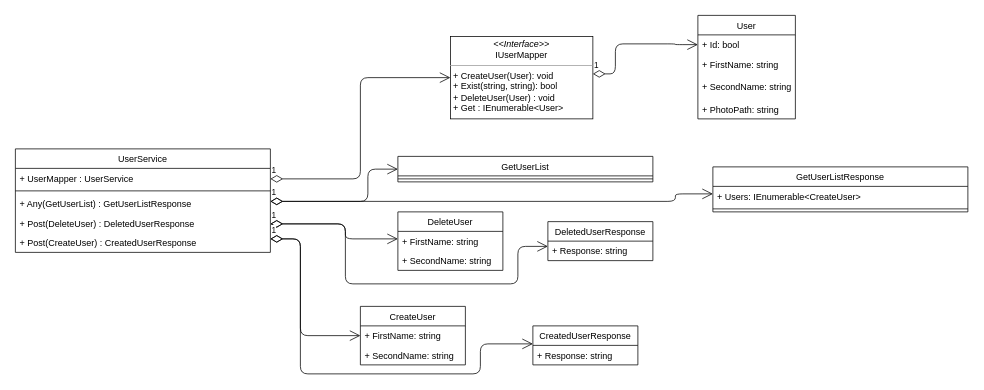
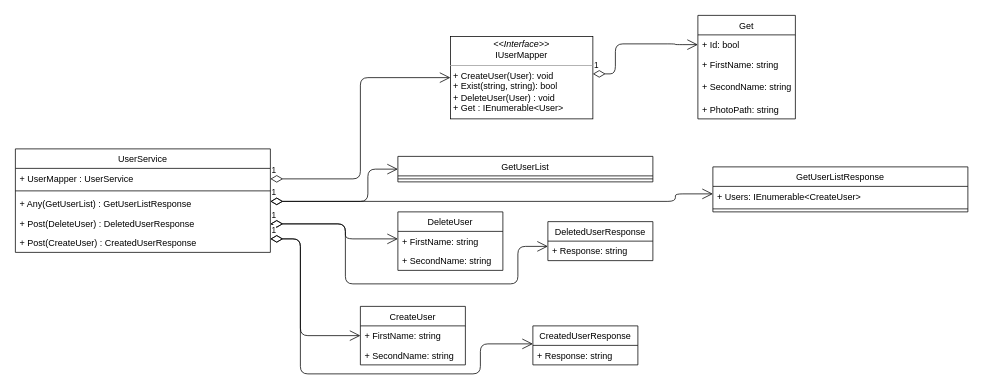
  <mxCell id="0" />
  <mxCell id="1" parent="0" />
  <mxCell id="2" value="UserService" style="swimlane;fontStyle=0;align=center;verticalAlign=top;childLayout=stackLayout;horizontal=1;startSize=26;horizontalStack=0;resizeParent=1;resizeParentMax=0;resizeLast=0;collapsible=1;marginBottom=0;" vertex="1" parent="1"><mxGeometry x="20" y="198" width="340" height="138" as="geometry" /></mxCell>
  <mxCell id="3" value="+ UserMapper : UserService" style="text;strokeColor=none;fillColor=none;align=left;verticalAlign=top;spacingLeft=4;spacingRight=4;overflow=hidden;rotatable=0;points=[[0,0.5],[1,0.5]];portConstraint=eastwest;" vertex="1" parent="2"><mxGeometry y="26" width="340" height="26" as="geometry" /></mxCell>
  <mxCell id="4" value="" style="line;strokeWidth=1;fillColor=none;align=left;verticalAlign=middle;spacingTop=-1;spacingLeft=3;spacingRight=3;rotatable=0;labelPosition=right;points=[];portConstraint=eastwest;" vertex="1" parent="2"><mxGeometry y="52" width="340" height="8" as="geometry" /></mxCell>
  <mxCell id="5" value="+ Any(GetUserList) : GetUserListResponse" style="text;strokeColor=none;fillColor=none;align=left;verticalAlign=top;spacingLeft=4;spacingRight=4;overflow=hidden;rotatable=0;points=[[0,0.5],[1,0.5]];portConstraint=eastwest;" vertex="1" parent="2"><mxGeometry y="60" width="340" height="26" as="geometry" /></mxCell>
  <mxCell id="6" value="+ Post(DeleteUser) : DeletedUserResponse" style="text;strokeColor=none;fillColor=none;align=left;verticalAlign=top;spacingLeft=4;spacingRight=4;overflow=hidden;rotatable=0;points=[[0,0.5],[1,0.5]];portConstraint=eastwest;" vertex="1" parent="2"><mxGeometry y="86" width="340" height="26" as="geometry" /></mxCell>
  <mxCell id="7" value="+ Post(CreateUser) : CreatedUserResponse" style="text;strokeColor=none;fillColor=none;align=left;verticalAlign=top;spacingLeft=4;spacingRight=4;overflow=hidden;rotatable=0;points=[[0,0.5],[1,0.5]];portConstraint=eastwest;" vertex="1" parent="2"><mxGeometry y="112" width="340" height="26" as="geometry" /></mxCell>
  <mxCell id="8" value="1" style="endArrow=open;html=1;endSize=12;startArrow=diamondThin;startSize=14;startFill=0;edgeStyle=orthogonalEdgeStyle;align=left;verticalAlign=bottom;" edge="1" parent="1" target="9"><mxGeometry x="-1" y="3" relative="1" as="geometry"><mxPoint x="360" y="238" as="sourcePoint" /><mxPoint x="570" y="108" as="targetPoint" /><Array as="points"><mxPoint x="480" y="238" /><mxPoint x="480" y="103" /></Array></mxGeometry></mxCell>
  <mxCell id="9" value="&lt;p style=&quot;margin: 0px ; margin-top: 4px ; text-align: center&quot;&gt;&lt;i&gt;&amp;lt;&amp;lt;Interface&amp;gt;&amp;gt;&lt;/i&gt;&lt;br&gt;IUserMapper&lt;/p&gt;&lt;hr size=&quot;1&quot;&gt;&lt;p style=&quot;margin: 0px ; margin-left: 4px&quot;&gt;+ CreateUser(User): void&lt;br&gt;+ Exist(string, string): bool&lt;/p&gt;&lt;p style=&quot;margin: 0px ; margin-left: 4px&quot;&gt;+ DeleteUser(User) : void&lt;/p&gt;&lt;p style=&quot;margin: 0px ; margin-left: 4px&quot;&gt;+ Get : IEnumerable&amp;lt;User&amp;gt;&lt;/p&gt;" style="verticalAlign=top;align=left;overflow=fill;fontSize=12;fontFamily=Helvetica;html=1;" vertex="1" parent="1"><mxGeometry x="600" y="48" width="190" height="110" as="geometry" /></mxCell>
  <mxCell id="10" value="1" style="endArrow=open;html=1;endSize=12;startArrow=diamondThin;startSize=14;startFill=0;edgeStyle=orthogonalEdgeStyle;align=left;verticalAlign=bottom;entryX=0;entryY=0.5;entryDx=0;entryDy=0;" edge="1" parent="1" target="12"><mxGeometry x="-1" y="3" relative="1" as="geometry"><mxPoint x="790" y="98" as="sourcePoint" /><mxPoint x="830" y="28" as="targetPoint" /><Array as="points"><mxPoint x="820" y="98" /><mxPoint x="820" y="58" /><mxPoint x="900" y="58" /><mxPoint x="930" y="59" /></Array></mxGeometry></mxCell>
- <mxCell id="11" value="User" style="swimlane;fontStyle=0;childLayout=stackLayout;horizontal=1;startSize=26;fillColor=none;horizontalStack=0;resizeParent=1;resizeParentMax=0;resizeLast=0;collapsible=1;marginBottom=0;" vertex="1" parent="1"><mxGeometry x="930" y="20" width="130" height="138" as="geometry" /></mxCell>
+ <mxCell id="11" value="Get" style="swimlane;fontStyle=0;childLayout=stackLayout;horizontal=1;startSize=26;fillColor=none;horizontalStack=0;resizeParent=1;resizeParentMax=0;resizeLast=0;collapsible=1;marginBottom=0;" vertex="1" parent="1"><mxGeometry x="930" y="20" width="130" height="138" as="geometry" /></mxCell>
  <mxCell id="12" value="+ Id: bool" style="text;strokeColor=none;fillColor=none;align=left;verticalAlign=top;spacingLeft=4;spacingRight=4;overflow=hidden;rotatable=0;points=[[0,0.5],[1,0.5]];portConstraint=eastwest;" vertex="1" parent="11"><mxGeometry y="26" width="130" height="26" as="geometry" /></mxCell>
  <mxCell id="13" value="+ FirstName: string" style="text;strokeColor=none;fillColor=none;align=left;verticalAlign=top;spacingLeft=4;spacingRight=4;overflow=hidden;rotatable=0;points=[[0,0.5],[1,0.5]];portConstraint=eastwest;" vertex="1" parent="11"><mxGeometry y="52" width="130" height="30" as="geometry" /></mxCell>
  <mxCell id="14" value="+ SecondName: string" style="text;strokeColor=none;fillColor=none;align=left;verticalAlign=top;spacingLeft=4;spacingRight=4;overflow=hidden;rotatable=0;points=[[0,0.5],[1,0.5]];portConstraint=eastwest;" vertex="1" parent="11"><mxGeometry y="82" width="130" height="30" as="geometry" /></mxCell>
  <mxCell id="15" value="+ PhotoPath: string" style="text;strokeColor=none;fillColor=none;align=left;verticalAlign=top;spacingLeft=4;spacingRight=4;overflow=hidden;rotatable=0;points=[[0,0.5],[1,0.5]];portConstraint=eastwest;" vertex="1" parent="11"><mxGeometry y="112" width="130" height="26" as="geometry" /></mxCell>
  <mxCell id="16" value="1" style="endArrow=open;html=1;endSize=12;startArrow=diamondThin;startSize=14;startFill=0;edgeStyle=orthogonalEdgeStyle;align=left;verticalAlign=bottom;entryX=0;entryY=0.5;entryDx=0;entryDy=0;" edge="1" parent="1" target="17"><mxGeometry x="-1" y="3" relative="1" as="geometry"><mxPoint x="360" y="268" as="sourcePoint" /><mxPoint x="520" y="268" as="targetPoint" /><Array as="points"><mxPoint x="490" y="268" /><mxPoint x="490" y="225" /></Array></mxGeometry></mxCell>
  <mxCell id="17" value="GetUserList" style="swimlane;fontStyle=0;align=center;verticalAlign=top;childLayout=stackLayout;horizontal=1;startSize=26;horizontalStack=0;resizeParent=1;resizeParentMax=0;resizeLast=0;collapsible=1;marginBottom=0;" vertex="1" parent="1"><mxGeometry x="530" y="208" width="340" height="34" as="geometry" /></mxCell>
  <mxCell id="18" value="" style="line;strokeWidth=1;fillColor=none;align=left;verticalAlign=middle;spacingTop=-1;spacingLeft=3;spacingRight=3;rotatable=0;labelPosition=right;points=[];portConstraint=eastwest;" vertex="1" parent="17"><mxGeometry y="26" width="340" height="8" as="geometry" /></mxCell>
  <mxCell id="19" value="1" style="endArrow=open;html=1;endSize=12;startArrow=diamondThin;startSize=14;startFill=0;edgeStyle=orthogonalEdgeStyle;align=left;verticalAlign=bottom;" edge="1" parent="1" source="5" target="21"><mxGeometry x="-1" y="3" relative="1" as="geometry"><mxPoint x="360" y="268" as="sourcePoint" /><mxPoint x="910" y="268" as="targetPoint" /><Array as="points"><mxPoint x="900" y="268" /><mxPoint x="900" y="258" /></Array></mxGeometry></mxCell>
  <mxCell id="20" value="GetUserListResponse" style="swimlane;fontStyle=0;align=center;verticalAlign=top;childLayout=stackLayout;horizontal=1;startSize=26;horizontalStack=0;resizeParent=1;resizeParentMax=0;resizeLast=0;collapsible=1;marginBottom=0;" vertex="1" parent="1"><mxGeometry x="950" y="222" width="340" height="60" as="geometry" /></mxCell>
  <mxCell id="21" value="+ Users: IEnumerable&lt;CreateUser&gt;" style="text;strokeColor=none;fillColor=none;align=left;verticalAlign=top;spacingLeft=4;spacingRight=4;overflow=hidden;rotatable=0;points=[[0,0.5],[1,0.5]];portConstraint=eastwest;" vertex="1" parent="20"><mxGeometry y="26" width="340" height="26" as="geometry" /></mxCell>
  <mxCell id="22" value="" style="line;strokeWidth=1;fillColor=none;align=left;verticalAlign=middle;spacingTop=-1;spacingLeft=3;spacingRight=3;rotatable=0;labelPosition=right;points=[];portConstraint=eastwest;" vertex="1" parent="20"><mxGeometry y="52" width="340" height="8" as="geometry" /></mxCell>
  <mxCell id="23" value="DeleteUser" style="swimlane;fontStyle=0;childLayout=stackLayout;horizontal=1;startSize=26;fillColor=none;horizontalStack=0;resizeParent=1;resizeParentMax=0;resizeLast=0;collapsible=1;marginBottom=0;" vertex="1" parent="1"><mxGeometry x="530" y="282" width="140" height="78" as="geometry" /></mxCell>
  <mxCell id="24" value="+ FirstName: string" style="text;strokeColor=none;fillColor=none;align=left;verticalAlign=top;spacingLeft=4;spacingRight=4;overflow=hidden;rotatable=0;points=[[0,0.5],[1,0.5]];portConstraint=eastwest;" vertex="1" parent="23"><mxGeometry y="26" width="140" height="26" as="geometry" /></mxCell>
  <mxCell id="25" value="+ SecondName: string" style="text;strokeColor=none;fillColor=none;align=left;verticalAlign=top;spacingLeft=4;spacingRight=4;overflow=hidden;rotatable=0;points=[[0,0.5],[1,0.5]];portConstraint=eastwest;" vertex="1" parent="23"><mxGeometry y="52" width="140" height="26" as="geometry" /></mxCell>
  <mxCell id="26" value="1" style="endArrow=open;html=1;endSize=12;startArrow=diamondThin;startSize=14;startFill=0;edgeStyle=orthogonalEdgeStyle;align=left;verticalAlign=bottom;entryX=0;entryY=0.385;entryDx=0;entryDy=0;entryPerimeter=0;" edge="1" parent="1" target="24"><mxGeometry x="-1" y="3" relative="1" as="geometry"><mxPoint x="360" y="298" as="sourcePoint" /><mxPoint x="520" y="318" as="targetPoint" /><Array as="points"><mxPoint x="460" y="298" /><mxPoint x="460" y="318" /></Array></mxGeometry></mxCell>
  <mxCell id="27" value="1" style="endArrow=open;html=1;endSize=12;startArrow=diamondThin;startSize=14;startFill=0;edgeStyle=orthogonalEdgeStyle;align=left;verticalAlign=bottom;" edge="1" parent="1"><mxGeometry x="-1" y="3" relative="1" as="geometry"><mxPoint x="360" y="298" as="sourcePoint" /><mxPoint x="730" y="328" as="targetPoint" /><Array as="points"><mxPoint x="460" y="298" /><mxPoint x="460" y="378" /><mxPoint x="690" y="378" /><mxPoint x="690" y="328" /></Array></mxGeometry></mxCell>
  <mxCell id="28" value="DeletedUserResponse" style="swimlane;fontStyle=0;childLayout=stackLayout;horizontal=1;startSize=26;fillColor=none;horizontalStack=0;resizeParent=1;resizeParentMax=0;resizeLast=0;collapsible=1;marginBottom=0;" vertex="1" parent="1"><mxGeometry x="730" y="295" width="140" height="52" as="geometry" /></mxCell>
  <mxCell id="29" value="+ Response: string" style="text;strokeColor=none;fillColor=none;align=left;verticalAlign=top;spacingLeft=4;spacingRight=4;overflow=hidden;rotatable=0;points=[[0,0.5],[1,0.5]];portConstraint=eastwest;" vertex="1" parent="28"><mxGeometry y="26" width="140" height="26" as="geometry" /></mxCell>
  <mxCell id="30" value="CreateUser" style="swimlane;fontStyle=0;childLayout=stackLayout;horizontal=1;startSize=26;fillColor=none;horizontalStack=0;resizeParent=1;resizeParentMax=0;resizeLast=0;collapsible=1;marginBottom=0;" vertex="1" parent="1"><mxGeometry x="480" y="408" width="140" height="78" as="geometry" /></mxCell>
  <mxCell id="31" value="+ FirstName: string" style="text;strokeColor=none;fillColor=none;align=left;verticalAlign=top;spacingLeft=4;spacingRight=4;overflow=hidden;rotatable=0;points=[[0,0.5],[1,0.5]];portConstraint=eastwest;" vertex="1" parent="30"><mxGeometry y="26" width="140" height="26" as="geometry" /></mxCell>
  <mxCell id="32" value="+ SecondName: string" style="text;strokeColor=none;fillColor=none;align=left;verticalAlign=top;spacingLeft=4;spacingRight=4;overflow=hidden;rotatable=0;points=[[0,0.5],[1,0.5]];portConstraint=eastwest;" vertex="1" parent="30"><mxGeometry y="52" width="140" height="26" as="geometry" /></mxCell>
  <mxCell id="33" value="1" style="endArrow=open;html=1;endSize=12;startArrow=diamondThin;startSize=14;startFill=0;edgeStyle=orthogonalEdgeStyle;align=left;verticalAlign=bottom;" edge="1" parent="1" target="31"><mxGeometry x="-1" y="3" relative="1" as="geometry"><mxPoint x="360" y="318" as="sourcePoint" /><mxPoint x="460" y="448" as="targetPoint" /><Array as="points"><mxPoint x="400" y="318" /><mxPoint x="400" y="447" /></Array></mxGeometry></mxCell>
  <mxCell id="34" value="1" style="endArrow=open;html=1;endSize=12;startArrow=diamondThin;startSize=14;startFill=0;edgeStyle=orthogonalEdgeStyle;align=left;verticalAlign=bottom;" edge="1" parent="1"><mxGeometry x="-1" y="3" relative="1" as="geometry"><mxPoint x="360" y="318" as="sourcePoint" /><mxPoint x="710" y="458" as="targetPoint" /><Array as="points"><mxPoint x="400" y="318" /><mxPoint x="400" y="498" /><mxPoint x="640" y="498" /><mxPoint x="640" y="458" /></Array></mxGeometry></mxCell>
  <mxCell id="35" value="CreatedUserResponse" style="swimlane;fontStyle=0;childLayout=stackLayout;horizontal=1;startSize=26;fillColor=none;horizontalStack=0;resizeParent=1;resizeParentMax=0;resizeLast=0;collapsible=1;marginBottom=0;" vertex="1" parent="1"><mxGeometry x="710" y="434" width="140" height="52" as="geometry" /></mxCell>
  <mxCell id="36" value="+ Response: string" style="text;strokeColor=none;fillColor=none;align=left;verticalAlign=top;spacingLeft=4;spacingRight=4;overflow=hidden;rotatable=0;points=[[0,0.5],[1,0.5]];portConstraint=eastwest;" vertex="1" parent="35"><mxGeometry y="26" width="140" height="26" as="geometry" /></mxCell>
